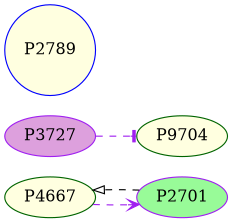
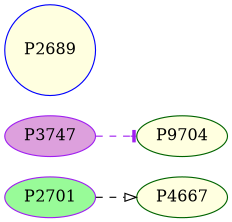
  digraph {
    rankdir=LR
    node [color=darkgreen fillcolor=lightyellow style=filled]
    edge [color=purple style=dashed]
    P4667
    P2701 [color=purple fillcolor=palegreen]
-   P3747 [color=purple fillcolor=plum label=P3727]
+   P3747 [color=purple fillcolor=plum]
    n4 [label=P9704]
-   P2689 [color=blue shape=circle label=P2789]
-   P4667 -> P2701 [arrowhead=vee]
+   P2689 [color=blue shape=circle]
    P2701 -> P4667 [arrowhead=onormal color=black]
    P3747 -> n4 [arrowhead=tee]
  }
